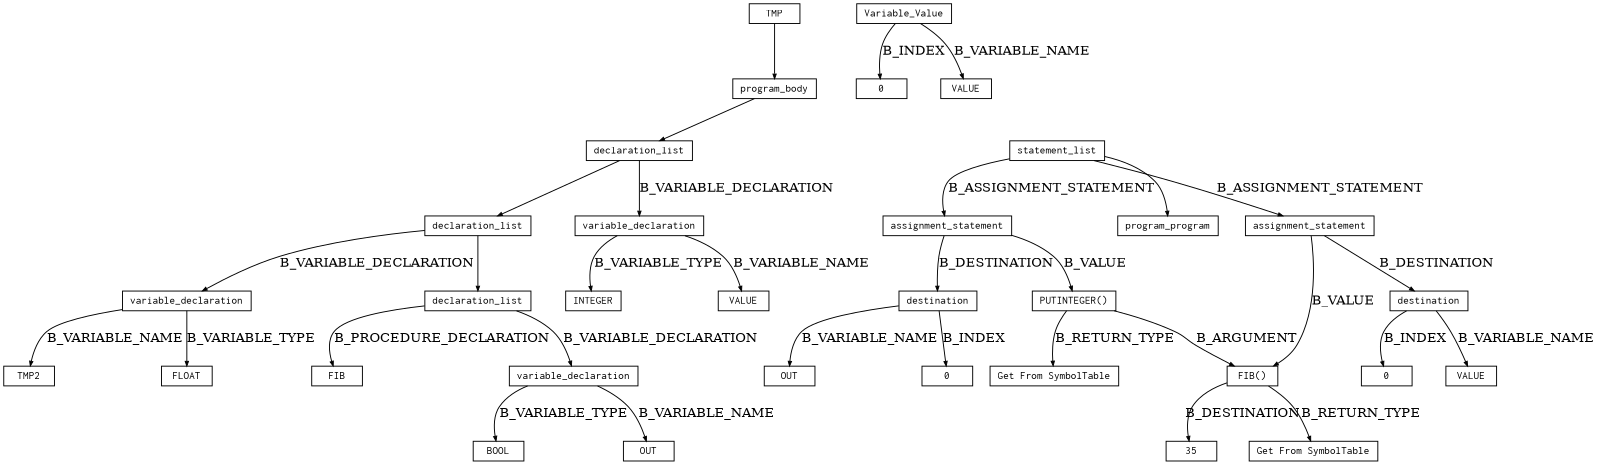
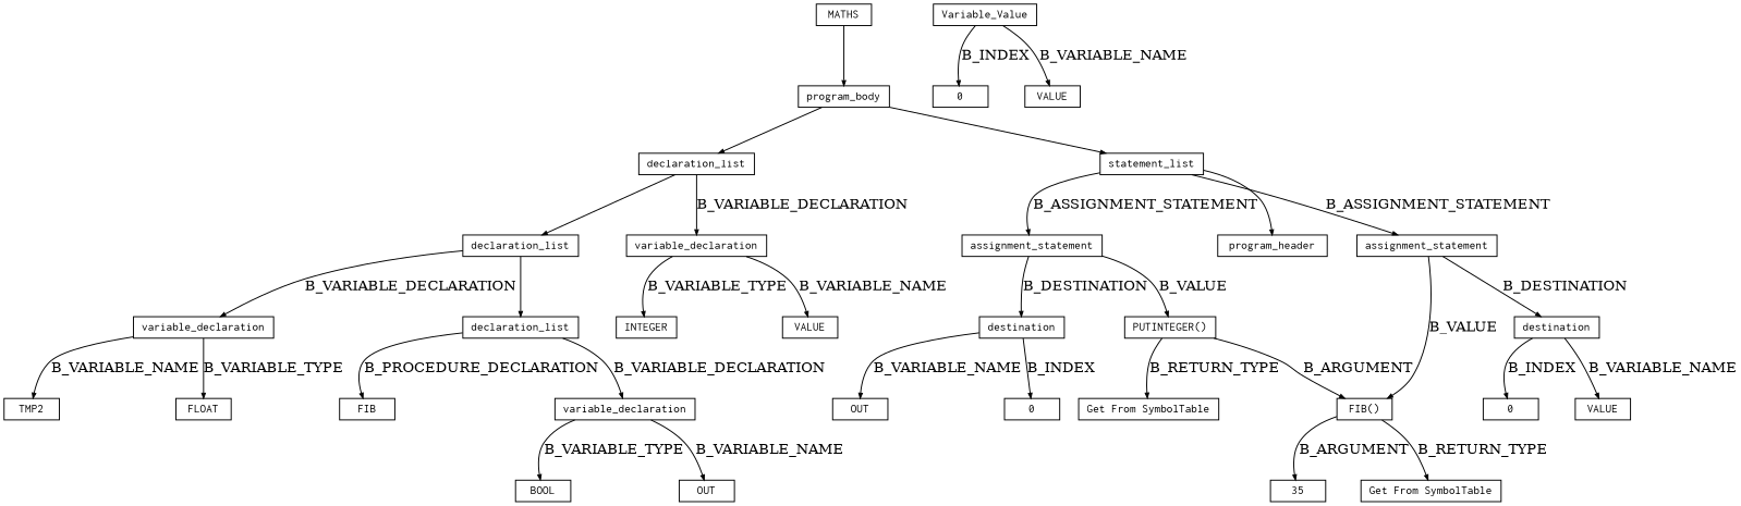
  digraph {
    ranksep=.6
    node [fontname=Courier fontsize=12 shape=box]
    edge [arrowsize=.5]
-   n1 [height=.1 label=TMP]
+   n1 [height=.1 label=MATHS]
    n2 [height=.1 label=program_body]
-   n3 [height=.1 label=program_program]
+   n3 [height=.1 label=program_header]
    n4 [height=.1 label=declaration_list]
    n5 [height=.1 label=statement_list]
    n6 [height=.1 label=variable_declaration]
    n7 [height=.1 label=declaration_list]
    n8 [height=.1 label=assignment_statement]
    n9 [height=.1 label=assignment_statement]
    n10 [height=.1 label=INTEGER]
    n11 [height=.1 label=VALUE]
    n12 [height=.1 label=variable_declaration]
    n13 [height=.1 label=declaration_list]
    n14 [height=.1 label=destination]
    n15 [height=.1 label="FIB()"]
    n16 [height=.1 label=destination]
    n17 [height=.1 label="PUTINTEGER()"]
    n18 [height=.1 label=FLOAT]
    n19 [height=.1 label=TMP2]
    n20 [height=.1 label=variable_declaration]
    n21 [height=.1 label=FIB]
    n22 [height=.1 label=VALUE]
    n23 [height=.1 label=0]
    n24 [height=.1 label=35]
    n25 [height=.1 label="Get From SymbolTable"]
    n26 [height=.1 label=OUT]
    n27 [height=.1 label=0]
    n28 [height=.1 label="Get From SymbolTable"]
    n29 [height=.1 label=BOOL]
    n30 [height=.1 label=OUT]
    n31 [height=.1 label=Variable_Value]
    n32 [height=.1 label=0]
    n33 [height=.1 label=VALUE]
    n1 -> n2
    n2 -> n4
+   n2 -> n5
    n4 -> n6 [label=B_VARIABLE_DECLARATION]
    n4 -> n7
    n5 -> n3
    n5 -> n8 [label=B_ASSIGNMENT_STATEMENT]
    n5 -> n9 [label=B_ASSIGNMENT_STATEMENT]
    n6 -> n10 [label=B_VARIABLE_TYPE]
    n6 -> n11 [label=B_VARIABLE_NAME]
    n7 -> n12 [label=B_VARIABLE_DECLARATION]
    n7 -> n13
    n8 -> n14 [label=B_DESTINATION]
    n8 -> n15 [label=B_VALUE]
    n9 -> n16 [label=B_DESTINATION]
    n9 -> n17 [label=B_VALUE]
    n12 -> n18 [label=B_VARIABLE_TYPE]
    n12 -> n19 [label=B_VARIABLE_NAME]
    n13 -> n20 [label=B_VARIABLE_DECLARATION]
    n13 -> n21 [label=B_PROCEDURE_DECLARATION]
    n14 -> n22 [label=B_VARIABLE_NAME]
    n14 -> n23 [label=B_INDEX]
-   n15 -> n24 [label=B_DESTINATION]
+   n15 -> n24 [label=B_ARGUMENT]
    n15 -> n25 [label=B_RETURN_TYPE]
    n16 -> n26 [label=B_VARIABLE_NAME]
    n16 -> n27 [label=B_INDEX]
    n17 -> n15 [label=B_ARGUMENT]
    n17 -> n28 [label=B_RETURN_TYPE]
    n20 -> n29 [label=B_VARIABLE_TYPE]
    n20 -> n30 [label=B_VARIABLE_NAME]
    n31 -> n32 [label=B_INDEX]
    n31 -> n33 [label=B_VARIABLE_NAME]
  }
